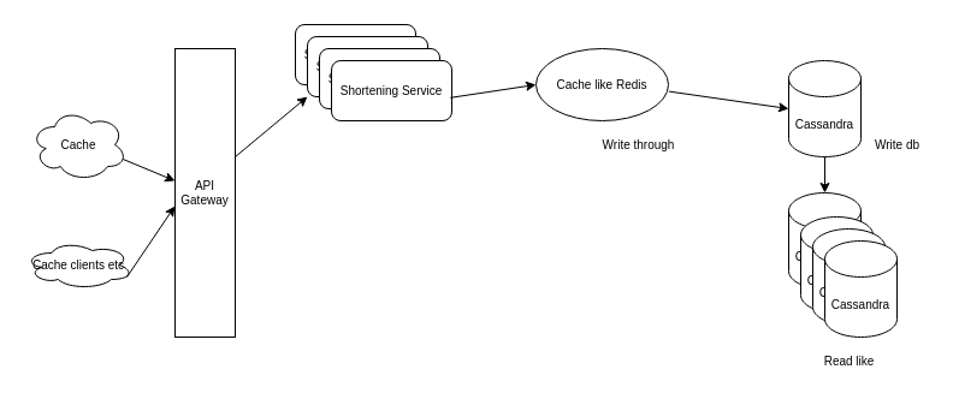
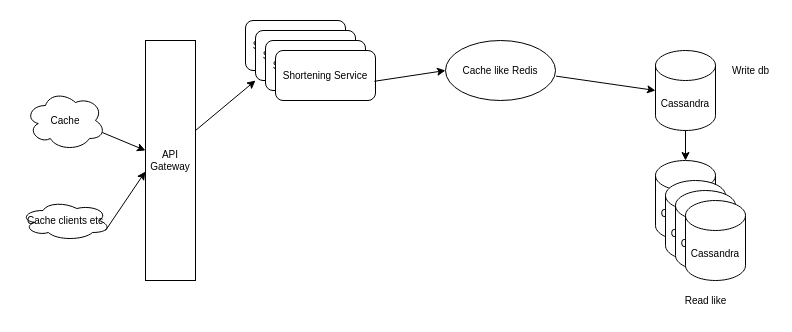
  <mxCell id="0" />
  <mxCell id="1" parent="0" />
  <mxCell id="2" value="&lt;font style=&quot;font-size: 10px&quot;&gt;Cache clients etc&lt;/font&gt;" style="ellipse;shape=cloud;whiteSpace=wrap;html=1;" vertex="1" parent="1"><mxGeometry x="20" y="200" width="90" height="40" as="geometry" /></mxCell>
  <mxCell id="3" value="&lt;font style=&quot;font-size: 10px&quot;&gt;Cache&lt;/font&gt;" style="ellipse;shape=cloud;whiteSpace=wrap;html=1;" vertex="1" parent="1"><mxGeometry x="25" y="90" width="80" height="60" as="geometry" /></mxCell>
  <mxCell id="4" value="API Gateway" style="rounded=0;whiteSpace=wrap;html=1;fontSize=10;" vertex="1" parent="1"><mxGeometry x="145" y="40" width="50" height="240" as="geometry" /></mxCell>
  <mxCell id="5" value="" style="endArrow=classic;html=1;rounded=0;fontSize=10;exitX=0.96;exitY=0.7;exitDx=0;exitDy=0;exitPerimeter=0;" edge="1" parent="1" source="3"><mxGeometry width="50" height="50" relative="1" as="geometry"><mxPoint x="105" y="90" as="sourcePoint" /><mxPoint x="145" y="150" as="targetPoint" /></mxGeometry></mxCell>
  <mxCell id="6" value="" style="endArrow=classic;html=1;rounded=0;fontSize=10;entryX=-0.003;entryY=0.546;entryDx=0;entryDy=0;entryPerimeter=0;" edge="1" parent="1" target="4"><mxGeometry width="50" height="50" relative="1" as="geometry"><mxPoint x="105" y="230" as="sourcePoint" /><mxPoint x="155" y="180" as="targetPoint" /></mxGeometry></mxCell>
  <mxCell id="7" value="Shortening Service" style="rounded=1;whiteSpace=wrap;html=1;fontSize=10;" vertex="1" parent="1"><mxGeometry x="245" y="20" width="100" height="50" as="geometry" /></mxCell>
  <mxCell id="8" value="Shortening Service" style="rounded=1;whiteSpace=wrap;html=1;fontSize=10;" vertex="1" parent="1"><mxGeometry x="255" y="30" width="100" height="50" as="geometry" /></mxCell>
  <mxCell id="9" value="Shortening Service" style="rounded=1;whiteSpace=wrap;html=1;fontSize=10;" vertex="1" parent="1"><mxGeometry x="265" y="40" width="100" height="50" as="geometry" /></mxCell>
  <mxCell id="10" value="Shortening Service" style="rounded=1;whiteSpace=wrap;html=1;fontSize=10;" vertex="1" parent="1"><mxGeometry x="275" y="50" width="100" height="50" as="geometry" /></mxCell>
  <mxCell id="11" value="Cassandra" style="shape=cylinder3;whiteSpace=wrap;html=1;boundedLbl=1;backgroundOutline=1;size=15;fontSize=10;" vertex="1" parent="1"><mxGeometry x="655" y="50" width="60" height="80" as="geometry" /></mxCell>
  <mxCell id="12" value="Cassandra" style="shape=cylinder3;whiteSpace=wrap;html=1;boundedLbl=1;backgroundOutline=1;size=15;fontSize=10;" vertex="1" parent="1"><mxGeometry x="655" y="160" width="60" height="80" as="geometry" /></mxCell>
  <mxCell id="13" value="Cassandra" style="shape=cylinder3;whiteSpace=wrap;html=1;boundedLbl=1;backgroundOutline=1;size=15;fontSize=10;" vertex="1" parent="1"><mxGeometry x="665" y="180" width="60" height="80" as="geometry" /></mxCell>
  <mxCell id="14" value="Cassandra" style="shape=cylinder3;whiteSpace=wrap;html=1;boundedLbl=1;backgroundOutline=1;size=15;fontSize=10;" vertex="1" parent="1"><mxGeometry x="675" y="190" width="60" height="80" as="geometry" /></mxCell>
  <mxCell id="15" value="Cassandra" style="shape=cylinder3;whiteSpace=wrap;html=1;boundedLbl=1;backgroundOutline=1;size=15;fontSize=10;" vertex="1" parent="1"><mxGeometry x="685" y="200" width="60" height="80" as="geometry" /></mxCell>
  <mxCell id="16" value="Read like" style="text;html=1;resizable=0;autosize=1;align=center;verticalAlign=middle;points=[];fillColor=none;strokeColor=none;rounded=0;fontSize=10;" vertex="1" parent="1"><mxGeometry x="665" y="290" width="80" height="20" as="geometry" /></mxCell>
  <mxCell id="17" value="" style="endArrow=classic;html=1;rounded=0;fontSize=10;entryX=0;entryY=1;entryDx=0;entryDy=0;" edge="1" parent="1" target="8"><mxGeometry width="50" height="50" relative="1" as="geometry"><mxPoint x="195" y="130" as="sourcePoint" /><mxPoint x="234.85" y="71.04" as="targetPoint" /></mxGeometry></mxCell>
- <mxCell id="18" value="Write db" style="text;html=1;resizable=0;autosize=1;align=center;verticalAlign=middle;points=[];fillColor=none;strokeColor=none;rounded=0;fontSize=10;" vertex="1" parent="1"><mxGeometry x="720" y="110" width="50" height="20" as="geometry" /></mxCell>
+ <mxCell id="18" value="Write db" style="text;html=1;resizable=0;autosize=1;align=center;verticalAlign=middle;points=[];fillColor=none;strokeColor=none;rounded=0;fontSize=10;" vertex="1" parent="1"><mxGeometry x="725" y="60" width="50" height="20" as="geometry" /></mxCell>
  <mxCell id="19" value="" style="endArrow=classic;html=1;rounded=0;fontSize=10;entryX=0.5;entryY=0;entryDx=0;entryDy=0;exitX=0.5;exitY=1;exitDx=0;exitDy=0;exitPerimeter=0;entryPerimeter=0;" edge="1" parent="1" source="11" target="12"><mxGeometry width="50" height="50" relative="1" as="geometry"><mxPoint x="685" y="170" as="sourcePoint" /><mxPoint x="745" y="120" as="targetPoint" /></mxGeometry></mxCell>
  <mxCell id="20" value="Cache like Redis" style="ellipse;whiteSpace=wrap;html=1;fontSize=10;" vertex="1" parent="1"><mxGeometry x="445" y="40" width="110" height="60" as="geometry" /></mxCell>
- <mxCell id="21" value="Write through" style="text;html=1;resizable=0;autosize=1;align=center;verticalAlign=middle;points=[];fillColor=none;strokeColor=none;rounded=0;fontSize=10;" vertex="1" parent="1"><mxGeometry x="490" y="110" width="80" height="20" as="geometry" /></mxCell>
  <mxCell id="22" value="" style="endArrow=classic;html=1;rounded=0;fontSize=10;entryX=0;entryY=0.5;entryDx=0;entryDy=0;exitX=0.988;exitY=0.616;exitDx=0;exitDy=0;exitPerimeter=0;" edge="1" parent="1" source="10" target="20"><mxGeometry width="50" height="50" relative="1" as="geometry"><mxPoint x="385" y="90" as="sourcePoint" /><mxPoint x="445" y="40" as="targetPoint" /></mxGeometry></mxCell>
  <mxCell id="23" value="" style="endArrow=classic;html=1;rounded=0;fontSize=10;entryX=0;entryY=0.5;entryDx=0;entryDy=0;exitX=1.005;exitY=0.594;exitDx=0;exitDy=0;entryPerimeter=0;exitPerimeter=0;" edge="1" parent="1" source="20" target="11"><mxGeometry width="50" height="50" relative="1" as="geometry"><mxPoint x="585" y="90" as="sourcePoint" /><mxPoint x="686.2" y="89.2" as="targetPoint" /></mxGeometry></mxCell>
